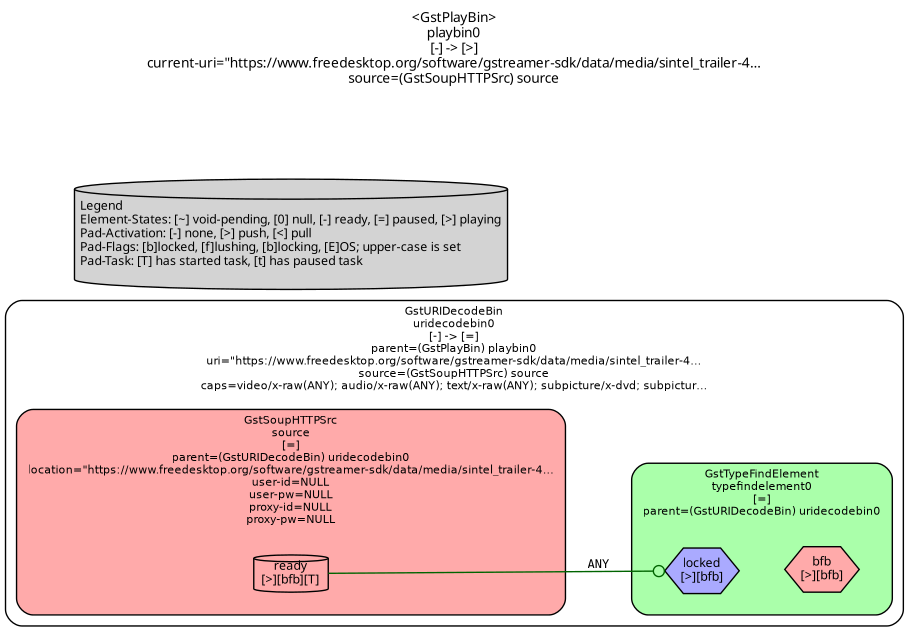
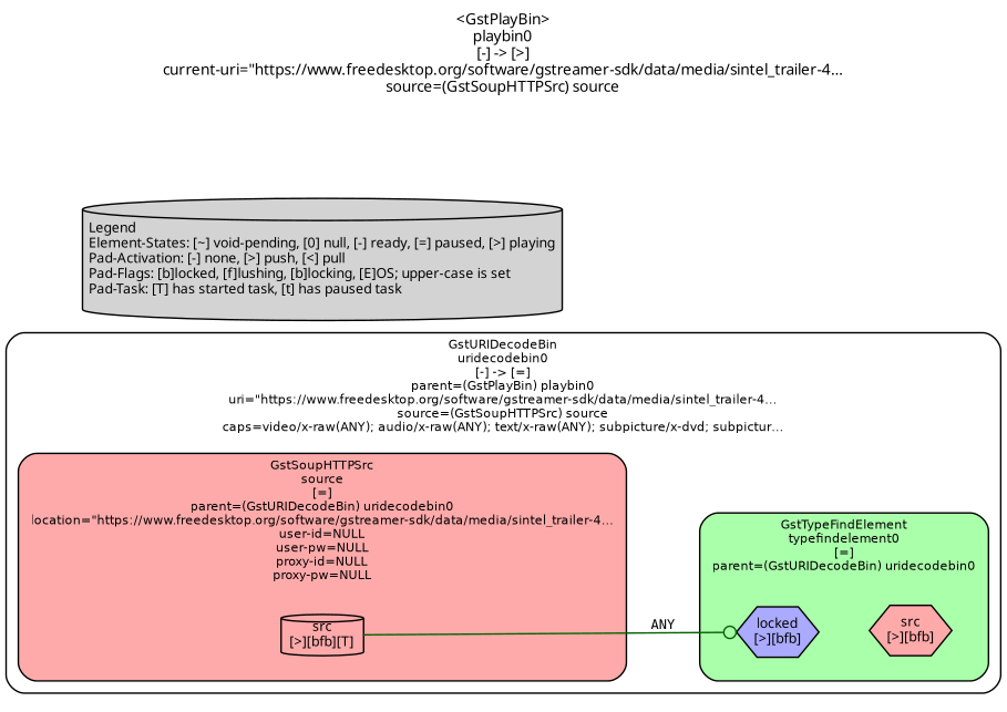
  digraph {
    fontname=sans
    fontsize=10
    label="<GstPlayBin>\nplaybin0\n[-] -> [>]\ncurrent-uri=\"https://www.freedesktop.org/software/gstreamer-sdk/data/media/sintel_trailer-4…\nsource=(GstSoupHTTPSrc) source"
    labelloc=t
    nodesep=.1
    rankdir=LR
    ranksep=.2
    node [color=black fillcolor="#ffaaaa" fontname=sans fontsize=9 margin="0.0,0.0" shape=hexagon style="filled,solid"]
    edge [fontname=monospace fontsize=9 labelfontsize=6]
    n1 [fillcolor="#aaaaff" height=0.2 label="locked\n[>][bfb]"]
-   n2 [height=0.2 label="bfb\n[>][bfb]"]
-   n3 [height=0.2 label="ready\n[>][bfb][T]" shape=cylinder]
+   n2 [height=0.2 label="src\n[>][bfb]"]
+   n3 [height=0.2 label="src\n[>][bfb][T]" shape=cylinder]
    n4 [label="Legend\lElement-States: [~] void-pending, [0] null, [-] ready, [=] paused, [>] playing\lPad-Activation: [-] none, [>] push, [<] pull\lPad-Flags: [b]locked, [f]lushing, [b]locking, [E]OS; upper-case is set\lPad-Task: [T] has started task, [t] has paused task\l" margin="0.05,0.05" shape=cylinder style=filled color="" fillcolor=""]
    subgraph cluster_1 {
      color=black
      fillcolor="#ffffff"
      fontname="Bitstream Vera Sans"
      fontsize=8
      label="GstURIDecodeBin\nuridecodebin0\n[-] -> [=]\nparent=(GstPlayBin) playbin0\nuri=\"https://www.freedesktop.org/software/gstreamer-sdk/data/media/sintel_trailer-4…\nsource=(GstSoupHTTPSrc) source\ncaps=video/x-raw(ANY); audio/x-raw(ANY); text/x-raw(ANY); subpicture/x-dvd; subpictur…"
      style="filled,rounded"
      subgraph cluster_2 {
        color=black
        fillcolor="#aaffaa"
        fontname="Bitstream Vera Sans"
        fontsize=8
        label="GstTypeFindElement\ntypefindelement0\n[=]\nparent=(GstURIDecodeBin) uridecodebin0"
        style="filled,rounded"
        subgraph cluster_3 {
          color=black
          fillcolor="#aaffaa"
          fontname="Bitstream Vera Sans"
          fontsize=8
          label=""
          style=invis
          n1
        }
        subgraph cluster_4 {
          color=black
          fillcolor="#aaffaa"
          fontname="Bitstream Vera Sans"
          fontsize=8
          label=""
          style=invis
          n2
        }
      }
      subgraph cluster_5 {
        color=black
        fillcolor="#ffaaaa"
        fontname="Bitstream Vera Sans"
        fontsize=8
        label="GstSoupHTTPSrc\nsource\n[=]\nparent=(GstURIDecodeBin) uridecodebin0\nlocation=\"https://www.freedesktop.org/software/gstreamer-sdk/data/media/sintel_trailer-4…\nuser-id=NULL\nuser-pw=NULL\nproxy-id=NULL\nproxy-pw=NULL"
        style="filled,rounded"
        subgraph cluster_6 {
          color=black
          fillcolor="#ffaaaa"
          fontname="Bitstream Vera Sans"
          fontsize=8
          label=""
          style=invis
          n3
        }
      }
    }
    subgraph cluster_7 {
      color=black
      fillcolor="#ffffff"
      fontname="Bitstream Vera Sans"
      fontsize=8
      label="GstPlaySink\nplaysink\n[-] -> [=]\nparent=(GstPlayBin) playbin0\nflags=video+audio+text+soft-volume+deinterlace+soft-colorbalance\nsend-event-mode=first"
      style="filled,rounded"
      subgraph cluster_8 {
        color=black
        fillcolor="#ffffff"
        fontname="Bitstream Vera Sans"
        fontsize=8
        label="GstStreamSynchronizer\nstreamsynchronizer0\n[=]\nparent=(GstPlaySink) playsink"
        style="filled,rounded"
      }
    }
    n1 -> n2 [style=invis]
    n3 -> n1 [arrowhead=odot color=darkgreen label=ANY style=solid]
  }
